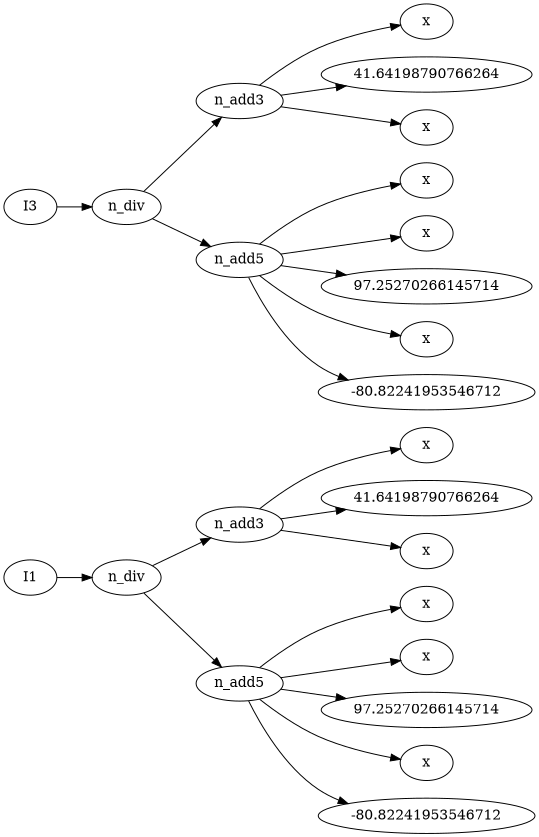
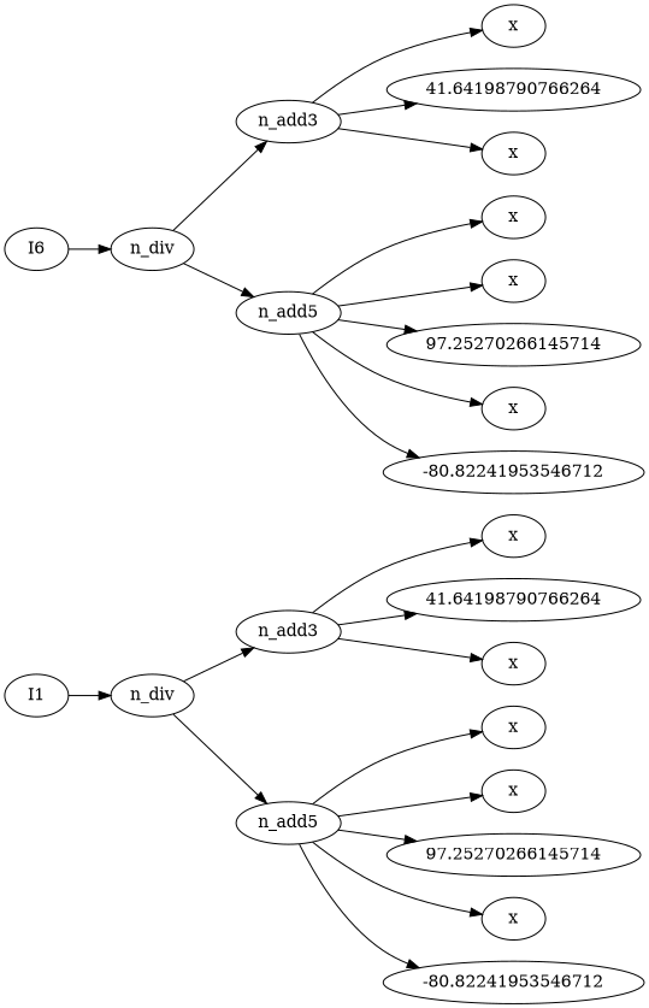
  digraph {
    rankdir=LR
    n1 [label=I1]
    n2 [label=n_div]
    n3 [label=n_add3]
    n4 [label=n_add5]
    n5 [label=x]
    n6 [label=41.64198790766264]
    n7 [label=x]
    n8 [label=x]
    n9 [label=x]
    n10 [label=97.25270266145714]
    n11 [label=x]
    n12 [label=-80.82241953546712]
-   n13 [label=I3]
+   n13 [label=I6]
    n14 [label=n_div]
    n15 [label=n_add3]
    n16 [label=n_add5]
    n17 [label=x]
    n18 [label=41.64198790766264]
    n19 [label=x]
    n20 [label=x]
    n21 [label=x]
    n22 [label=97.25270266145714]
    n23 [label=x]
    n24 [label=-80.82241953546712]
    n1 -> n2
    n2 -> n3
    n2 -> n4
    n3 -> n5
    n3 -> n6
    n3 -> n7
    n4 -> n8
    n4 -> n9
    n4 -> n10
    n4 -> n11
    n4 -> n12
    n13 -> n14
    n14 -> n15
    n14 -> n16
    n15 -> n17
    n15 -> n18
    n15 -> n19
    n16 -> n20
    n16 -> n21
    n16 -> n22
    n16 -> n23
    n16 -> n24
  }
